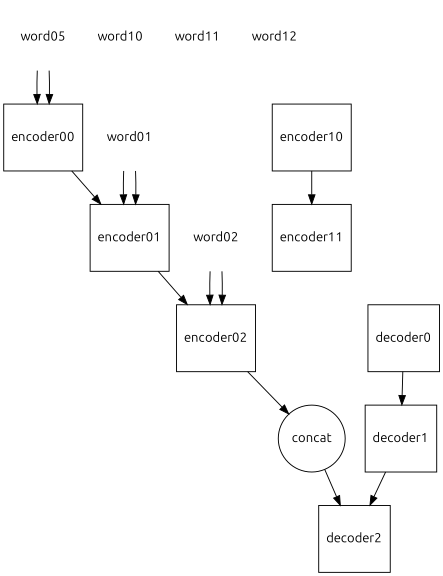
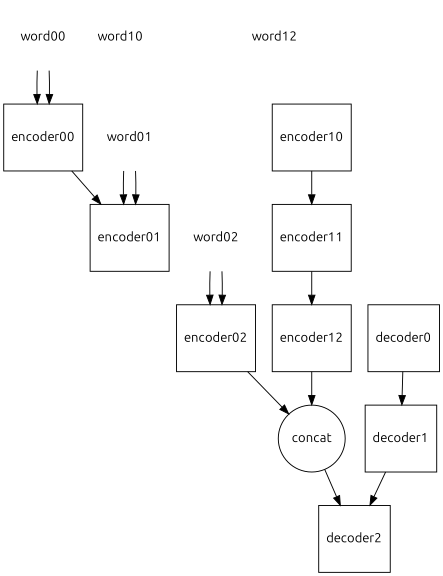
  digraph {
    fontname=Ubuntu
    node [fontname=Ubuntu shape=box]
    edge [fontname=Ubuntu]
-   word00 [height=1 shape=plaintext width=0.5 label=word05]
+   word00 [height=1 shape=plaintext width=0.5]
    encoder00 [height=1 width=1]
    encoder01 [height=1 width=1]
    word01 [height=1 shape=plaintext width=0.5]
    encoder02 [height=1 width=1]
    word02 [height=1 shape=plaintext width=0.5]
    concat [height=1 shape=ellipse width=1]
    decoder2 [height=1 width=1]
    word10 [height=1 shape=plaintext width=0.5]
-   word11 [height=1 shape=plaintext width=0.5]
    word12 [height=1 shape=plaintext width=0.5]
    encoder10 [height=1 width=1]
    encoder11 [height=1 width=1]
+   encoder12 [height=1 width=1]
    decoder0 [height=1 width=1]
    decoder1 [height=1 width=1]
    word00 -> encoder00
    word00 -> encoder00
    encoder00 -> encoder01
-   encoder01 -> encoder02
    word01 -> encoder01
    word01 -> encoder01
    encoder02 -> concat
    word02 -> encoder02
    word02 -> encoder02
    concat -> decoder2
    encoder10 -> encoder11
+   encoder11 -> encoder12
+   encoder12 -> concat
    decoder0 -> decoder1
    decoder1 -> decoder2
  }
